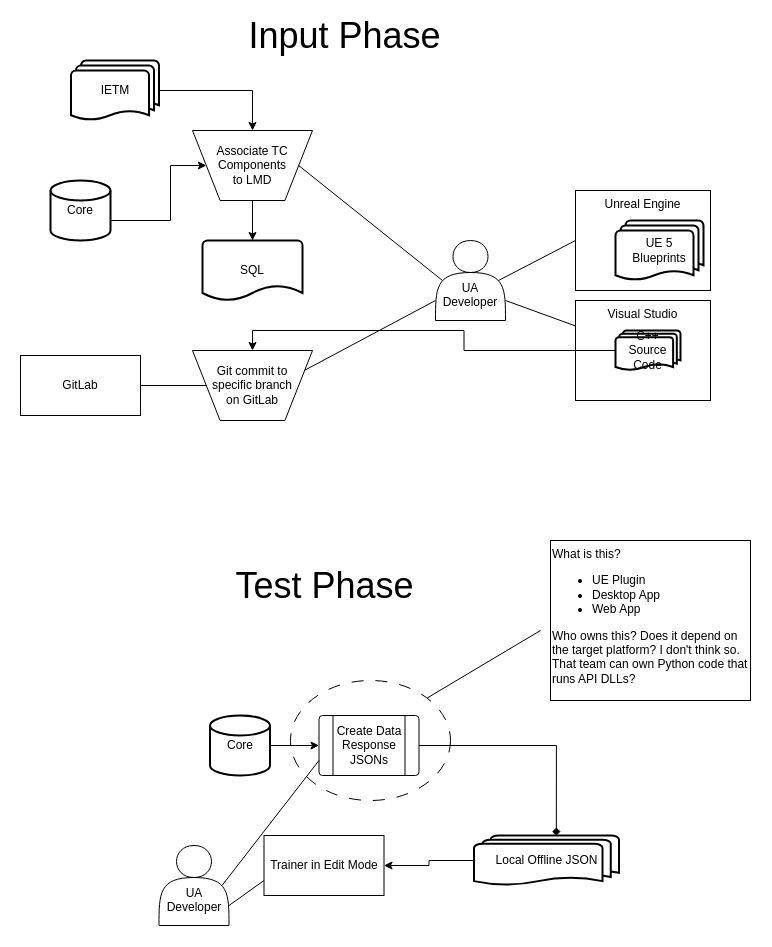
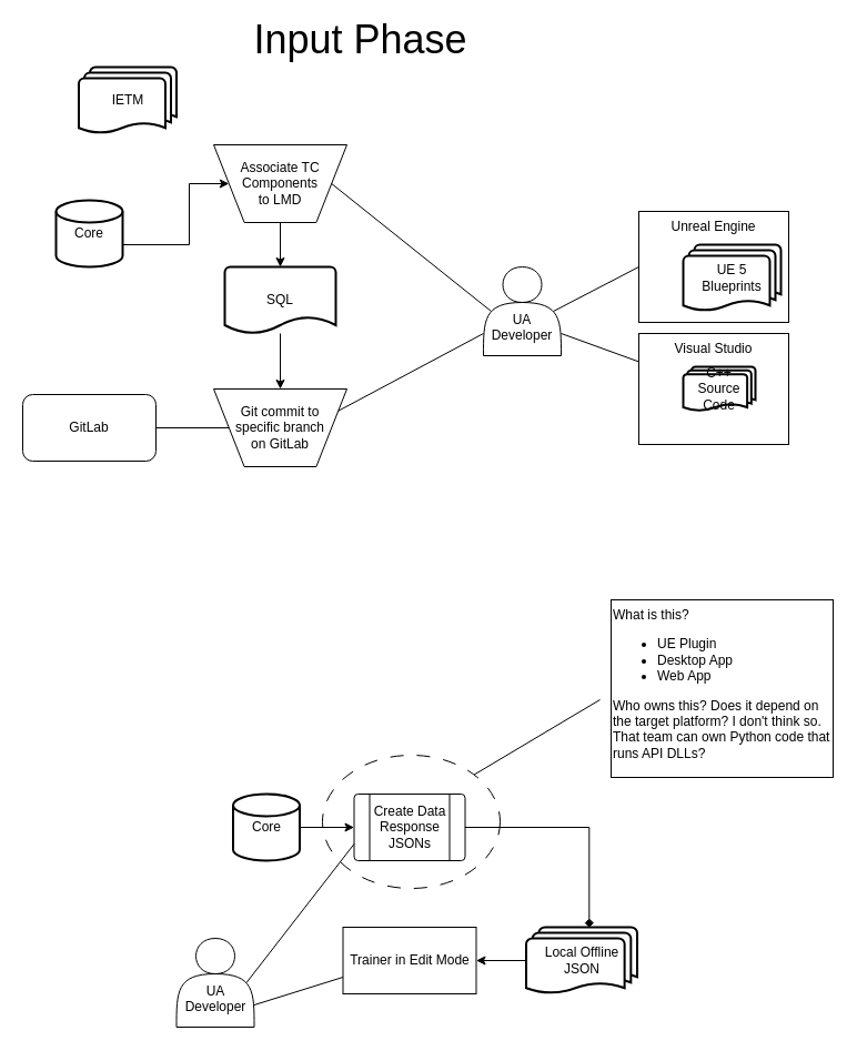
  <mxCell id="0" />
  <mxCell id="1" parent="0" />
  <mxCell id="2" style="edgeStyle=orthogonalEdgeStyle;rounded=0;orthogonalLoop=1;jettySize=auto;html=1;exitX=1;exitY=0.5;exitDx=0;exitDy=0;exitPerimeter=0;entryX=0;entryY=0.5;entryDx=0;entryDy=0;" parent="1" source="3" target="11" edge="1"><mxGeometry relative="1" as="geometry"><Array as="points"><mxPoint x="170" y="220" /><mxPoint x="170" y="165" /></Array></mxGeometry></mxCell>
  <mxCell id="3" value="Core" style="strokeWidth=2;html=1;shape=mxgraph.flowchart.database;whiteSpace=wrap;" parent="1" vertex="1"><mxGeometry x="50" y="180" width="60" height="60" as="geometry" /></mxCell>
  <mxCell id="4" value="&lt;br&gt;&lt;br&gt;UA Developer" style="shape=actor;whiteSpace=wrap;html=1;labelPosition=center;verticalLabelPosition=middle;align=center;verticalAlign=middle;" parent="1" vertex="1"><mxGeometry x="435" y="240" width="70" height="80" as="geometry" /></mxCell>
- <mxCell id="5" value="Trainer in Edit Mode" style="rounded=0;whiteSpace=wrap;html=1;" parent="1" vertex="1"><mxGeometry x="263.5" y="835" width="120" height="60" as="geometry" /></mxCell>
+ <mxCell id="5" value="Trainer in Edit Mode" style="rounded=0;whiteSpace=wrap;html=1;" parent="1" vertex="1"><mxGeometry x="308.5" y="835" width="120" height="60" as="geometry" /></mxCell>
  <mxCell id="6" value="Create Data Response JSONs" style="verticalLabelPosition=middle;verticalAlign=middle;html=1;shape=process;whiteSpace=wrap;rounded=1;size=0.14;arcSize=6;labelPosition=center;align=center;" parent="1" vertex="1"><mxGeometry x="318.5" y="715" width="100" height="60" as="geometry" /></mxCell>
  <mxCell id="7" style="edgeStyle=orthogonalEdgeStyle;rounded=0;orthogonalLoop=1;jettySize=auto;html=1;exitX=0;exitY=0.5;exitDx=0;exitDy=0;exitPerimeter=0;entryX=1;entryY=0.5;entryDx=0;entryDy=0;" parent="1" source="8" target="5" edge="1"><mxGeometry relative="1" as="geometry" /></mxCell>
- <mxCell id="8" value="Local Offline JSON" style="strokeWidth=2;html=1;shape=mxgraph.flowchart.multi-document;whiteSpace=wrap;" parent="1" vertex="1"><mxGeometry x="473.5" y="835" width="145" height="50" as="geometry" /></mxCell>
- <mxCell id="9" style="edgeStyle=orthogonalEdgeStyle;rounded=0;orthogonalLoop=1;jettySize=auto;html=1;exitX=1;exitY=0.5;exitDx=0;exitDy=0;exitPerimeter=0;entryX=0.5;entryY=0;entryDx=0;entryDy=0;" parent="1" source="10" target="11" edge="1"><mxGeometry relative="1" as="geometry" /></mxCell>
+ <mxCell id="8" value="Local Offline JSON" style="strokeWidth=2;html=1;shape=mxgraph.flowchart.multi-document;whiteSpace=wrap;" parent="1" vertex="1"><mxGeometry x="473.5" y="835" width="100" height="60" as="geometry" /></mxCell>
  <mxCell id="10" value="IETM" style="strokeWidth=2;html=1;shape=mxgraph.flowchart.multi-document;whiteSpace=wrap;" parent="1" vertex="1"><mxGeometry x="70.5" y="60" width="88" height="60" as="geometry" /></mxCell>
  <mxCell id="11" value="Associate TC Components&lt;br&gt;to LMD" style="verticalLabelPosition=middle;verticalAlign=middle;html=1;shape=trapezoid;perimeter=trapezoidPerimeter;whiteSpace=wrap;size=0.23;arcSize=10;flipV=1;labelPosition=center;align=center;" parent="1" vertex="1"><mxGeometry x="192" y="130" width="120" height="70" as="geometry" /></mxCell>
  <mxCell id="12" value="" style="endArrow=none;html=1;rounded=0;entryX=1;entryY=0.5;entryDx=0;entryDy=0;exitX=0.1;exitY=0.5;exitDx=0;exitDy=0;exitPerimeter=0;startArrow=none;startFill=0;endFill=0;" parent="1" source="4" target="11" edge="1"><mxGeometry width="50" height="50" relative="1" as="geometry"><mxPoint x="222" y="280" as="sourcePoint" /><mxPoint x="342" y="440" as="targetPoint" /></mxGeometry></mxCell>
- <mxCell id="13" style="edgeStyle=orthogonalEdgeStyle;rounded=0;orthogonalLoop=1;jettySize=auto;html=1;exitX=0.5;exitY=0;exitDx=0;exitDy=0;startArrow=classic;startFill=1;endArrow=none;endFill=0;" parent="1" source="15" target="26" edge="1"><mxGeometry relative="1" as="geometry" /></mxCell>
+ <mxCell id="13" style="edgeStyle=orthogonalEdgeStyle;rounded=0;orthogonalLoop=1;jettySize=auto;html=1;exitX=0.5;exitY=0;exitDx=0;exitDy=0;startArrow=classic;startFill=1;endArrow=none;endFill=0;" parent="1" source="15" target="33" edge="1"><mxGeometry relative="1" as="geometry" /></mxCell>
  <mxCell id="14" style="edgeStyle=orthogonalEdgeStyle;rounded=0;orthogonalLoop=1;jettySize=auto;html=1;exitX=0;exitY=0.5;exitDx=0;exitDy=0;entryX=1;entryY=0.5;entryDx=0;entryDy=0;endArrow=none;" edge="1" parent="1" source="15" target="38"><mxGeometry relative="1" as="geometry" /></mxCell>
  <mxCell id="15" value="Git commit to&lt;br&gt;specific branch&lt;br&gt;on GitLab" style="verticalLabelPosition=middle;verticalAlign=middle;html=1;shape=trapezoid;perimeter=trapezoidPerimeter;whiteSpace=wrap;size=0.23;arcSize=10;flipV=1;labelPosition=center;align=center;" parent="1" vertex="1"><mxGeometry x="192" y="350" width="120" height="70" as="geometry" /></mxCell>
- <mxCell id="16" value="Input Phase" style="text;html=1;strokeColor=none;fillColor=none;align=center;verticalAlign=middle;whiteSpace=wrap;rounded=0;fontSize=36;" parent="1" vertex="1"><mxGeometry x="212" y="20" width="265" height="30" as="geometry" /></mxCell>
+ <mxCell id="16" value="Input Phase" style="text;html=1;strokeColor=none;fillColor=none;align=center;verticalAlign=middle;whiteSpace=wrap;rounded=0;fontSize=36;" parent="1" vertex="1"><mxGeometry x="192" y="20" width="265" height="30" as="geometry" /></mxCell>
  <mxCell id="17" value="" style="endArrow=none;html=1;rounded=0;entryX=1;entryY=0.25;entryDx=0;entryDy=0;exitX=0;exitY=0.75;exitDx=0;exitDy=0;endFill=0;" parent="1" source="4" target="15" edge="1"><mxGeometry width="50" height="50" relative="1" as="geometry"><mxPoint x="340" y="530" as="sourcePoint" /><mxPoint x="390" y="480" as="targetPoint" /></mxGeometry></mxCell>
- <mxCell id="18" value="Test Phase" style="text;html=1;strokeColor=none;fillColor=none;align=center;verticalAlign=middle;whiteSpace=wrap;rounded=0;fontSize=36;" parent="1" vertex="1"><mxGeometry x="192" y="570" width="265" height="30" as="geometry" /></mxCell>
  <mxCell id="19" style="edgeStyle=orthogonalEdgeStyle;rounded=0;orthogonalLoop=1;jettySize=auto;html=1;exitX=1;exitY=0.5;exitDx=0;exitDy=0;exitPerimeter=0;entryX=0;entryY=0.5;entryDx=0;entryDy=0;" parent="1" source="20" target="6" edge="1"><mxGeometry relative="1" as="geometry" /></mxCell>
  <mxCell id="20" value="Core" style="strokeWidth=2;html=1;shape=mxgraph.flowchart.database;whiteSpace=wrap;" parent="1" vertex="1"><mxGeometry x="209.5" y="715" width="60" height="60" as="geometry" /></mxCell>
  <mxCell id="21" value="&lt;br&gt;&lt;br&gt;UA Developer" style="shape=actor;whiteSpace=wrap;html=1;labelPosition=center;verticalLabelPosition=middle;align=center;verticalAlign=middle;" parent="1" vertex="1"><mxGeometry x="158.5" y="845" width="70" height="80" as="geometry" /></mxCell>
  <mxCell id="22" style="edgeStyle=orthogonalEdgeStyle;rounded=0;orthogonalLoop=1;jettySize=auto;html=1;exitX=1;exitY=0.5;exitDx=0;exitDy=0;entryX=0.568;entryY=0.006;entryDx=0;entryDy=0;entryPerimeter=0;endArrow=diamond;" parent="1" source="6" target="8" edge="1"><mxGeometry relative="1" as="geometry"><mxPoint x="550" y="820" as="targetPoint" /></mxGeometry></mxCell>
  <mxCell id="23" value="" style="endArrow=none;html=1;rounded=0;entryX=0;entryY=0.75;entryDx=0;entryDy=0;exitX=0.9;exitY=0.5;exitDx=0;exitDy=0;exitPerimeter=0;endFill=0;" parent="1" source="21" target="6" edge="1"><mxGeometry width="50" height="50" relative="1" as="geometry"><mxPoint x="238.5" y="865" as="sourcePoint" /><mxPoint x="288.5" y="815" as="targetPoint" /></mxGeometry></mxCell>
  <mxCell id="24" value="" style="endArrow=none;html=1;rounded=0;exitX=1;exitY=0.75;exitDx=0;exitDy=0;entryX=0;entryY=0.75;entryDx=0;entryDy=0;endFill=0;" parent="1" source="21" target="5" edge="1"><mxGeometry width="50" height="50" relative="1" as="geometry"><mxPoint x="408.5" y="865" as="sourcePoint" /><mxPoint x="458.5" y="815" as="targetPoint" /></mxGeometry></mxCell>
  <mxCell id="25" value="" style="group" parent="1" vertex="1" connectable="0"><mxGeometry x="575" y="300" width="135" height="100" as="geometry" /></mxCell>
  <mxCell id="26" value="C++ Source Code" style="strokeWidth=2;html=1;shape=mxgraph.flowchart.multi-document;whiteSpace=wrap;" parent="25" vertex="1"><mxGeometry x="40" y="30" width="65" height="40" as="geometry" /></mxCell>
  <mxCell id="27" value="Visual Studio" style="rounded=0;whiteSpace=wrap;html=1;fillColor=none;align=center;verticalAlign=top;" parent="25" vertex="1"><mxGeometry width="135" height="100" as="geometry" /></mxCell>
  <mxCell id="28" value="" style="group" parent="1" vertex="1" connectable="0"><mxGeometry x="575" y="190" width="135" height="100" as="geometry" /></mxCell>
  <mxCell id="29" value="UE 5&lt;br&gt;Blueprints" style="strokeWidth=2;html=1;shape=mxgraph.flowchart.multi-document;whiteSpace=wrap;" parent="28" vertex="1"><mxGeometry x="40" y="30" width="88" height="60" as="geometry" /></mxCell>
  <mxCell id="30" value="Unreal Engine" style="rounded=0;whiteSpace=wrap;html=1;fillColor=none;align=center;verticalAlign=top;" parent="28" vertex="1"><mxGeometry width="135" height="100" as="geometry" /></mxCell>
  <mxCell id="31" value="" style="endArrow=none;html=1;rounded=0;exitX=1;exitY=0.75;exitDx=0;exitDy=0;startArrow=none;startFill=0;endFill=0;" parent="1" source="4" target="27" edge="1"><mxGeometry width="50" height="50" relative="1" as="geometry"><mxPoint x="455" y="540" as="sourcePoint" /><mxPoint x="505" y="490" as="targetPoint" /></mxGeometry></mxCell>
  <mxCell id="32" value="" style="endArrow=none;html=1;rounded=0;exitX=0.9;exitY=0.5;exitDx=0;exitDy=0;exitPerimeter=0;entryX=0;entryY=0.5;entryDx=0;entryDy=0;endFill=0;" parent="1" source="4" target="30" edge="1"><mxGeometry width="50" height="50" relative="1" as="geometry"><mxPoint x="509" y="280" as="sourcePoint" /><mxPoint x="559" y="230" as="targetPoint" /></mxGeometry></mxCell>
  <mxCell id="33" value="SQL" style="strokeWidth=2;html=1;shape=mxgraph.flowchart.document2;whiteSpace=wrap;size=0.25;" parent="1" vertex="1"><mxGeometry x="202" y="240" width="100" height="60" as="geometry" /></mxCell>
  <mxCell id="34" style="edgeStyle=orthogonalEdgeStyle;rounded=0;orthogonalLoop=1;jettySize=auto;html=1;exitX=0.5;exitY=1;exitDx=0;exitDy=0;entryX=0.5;entryY=0;entryDx=0;entryDy=0;entryPerimeter=0;" parent="1" source="11" target="33" edge="1"><mxGeometry relative="1" as="geometry" /></mxCell>
  <mxCell id="35" value="" style="ellipse;whiteSpace=wrap;html=1;fillColor=none;dashed=1;dashPattern=12 12;" parent="1" vertex="1"><mxGeometry x="290" y="680" width="160" height="120" as="geometry" /></mxCell>
  <mxCell id="36" value="" style="endArrow=none;html=1;rounded=0;exitX=1;exitY=0;exitDx=0;exitDy=0;endFill=0;" parent="1" source="35" edge="1"><mxGeometry width="50" height="50" relative="1" as="geometry"><mxPoint x="280" y="520" as="sourcePoint" /><mxPoint x="540" y="630" as="targetPoint" /></mxGeometry></mxCell>
  <mxCell id="37" value="What is this?&lt;br&gt;&lt;ul&gt;&lt;li&gt;&lt;span style=&quot;background-color: initial;&quot;&gt;UE Plugin&lt;/span&gt;&lt;/li&gt;&lt;li&gt;&lt;span style=&quot;background-color: initial;&quot;&gt;Desktop App&lt;/span&gt;&lt;/li&gt;&lt;li&gt;&lt;span style=&quot;background-color: initial;&quot;&gt;Web App&lt;/span&gt;&lt;/li&gt;&lt;/ul&gt;&lt;div&gt;Who owns this? Does it depend on the target platform? I don't think so.&lt;br&gt;That team can own Python code that runs API DLLs?&lt;/div&gt;" style="text;html=1;strokeColor=default;fillColor=none;align=left;verticalAlign=top;whiteSpace=wrap;rounded=0;labelPosition=center;verticalLabelPosition=middle;perimeterSpacing=1;" parent="1" vertex="1"><mxGeometry x="550" y="540" width="200" height="160" as="geometry" /></mxCell>
- <mxCell id="38" value="GitLab" style="rounded=0;whiteSpace=wrap;html=1;" vertex="1" parent="1"><mxGeometry x="20" y="355" width="120" height="60" as="geometry" /></mxCell>
+ <mxCell id="38" value="GitLab" style="whiteSpace=wrap;html=1;rounded=1;" vertex="1" parent="1"><mxGeometry x="20" y="355" width="120" height="60" as="geometry" /></mxCell>
